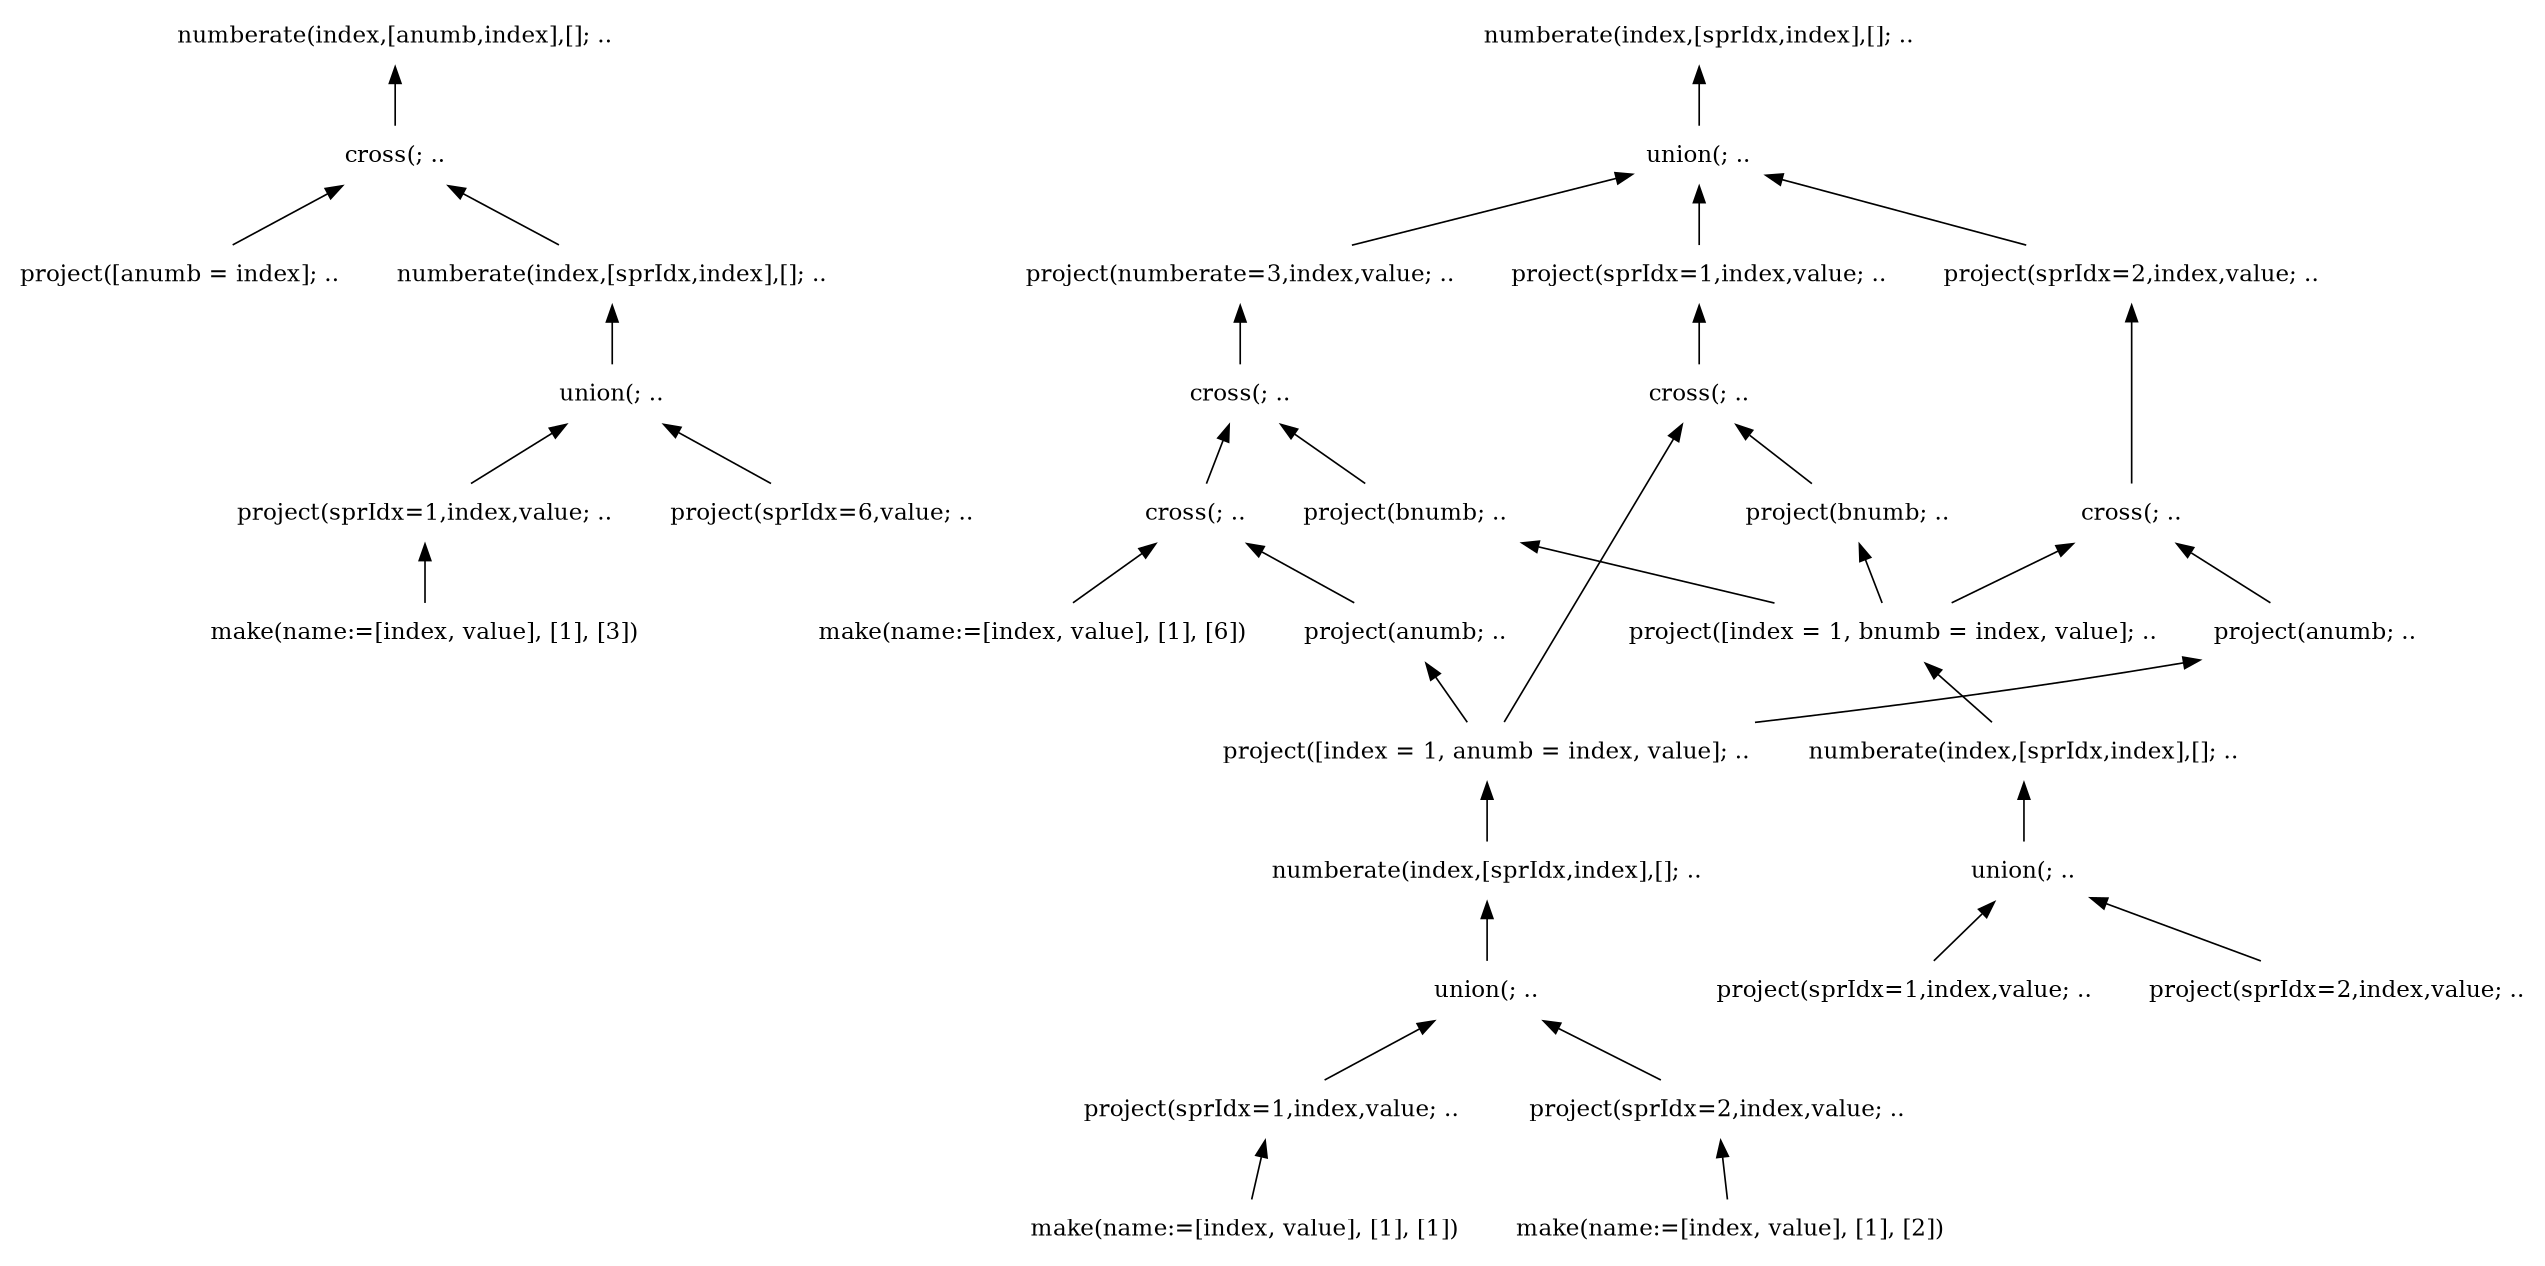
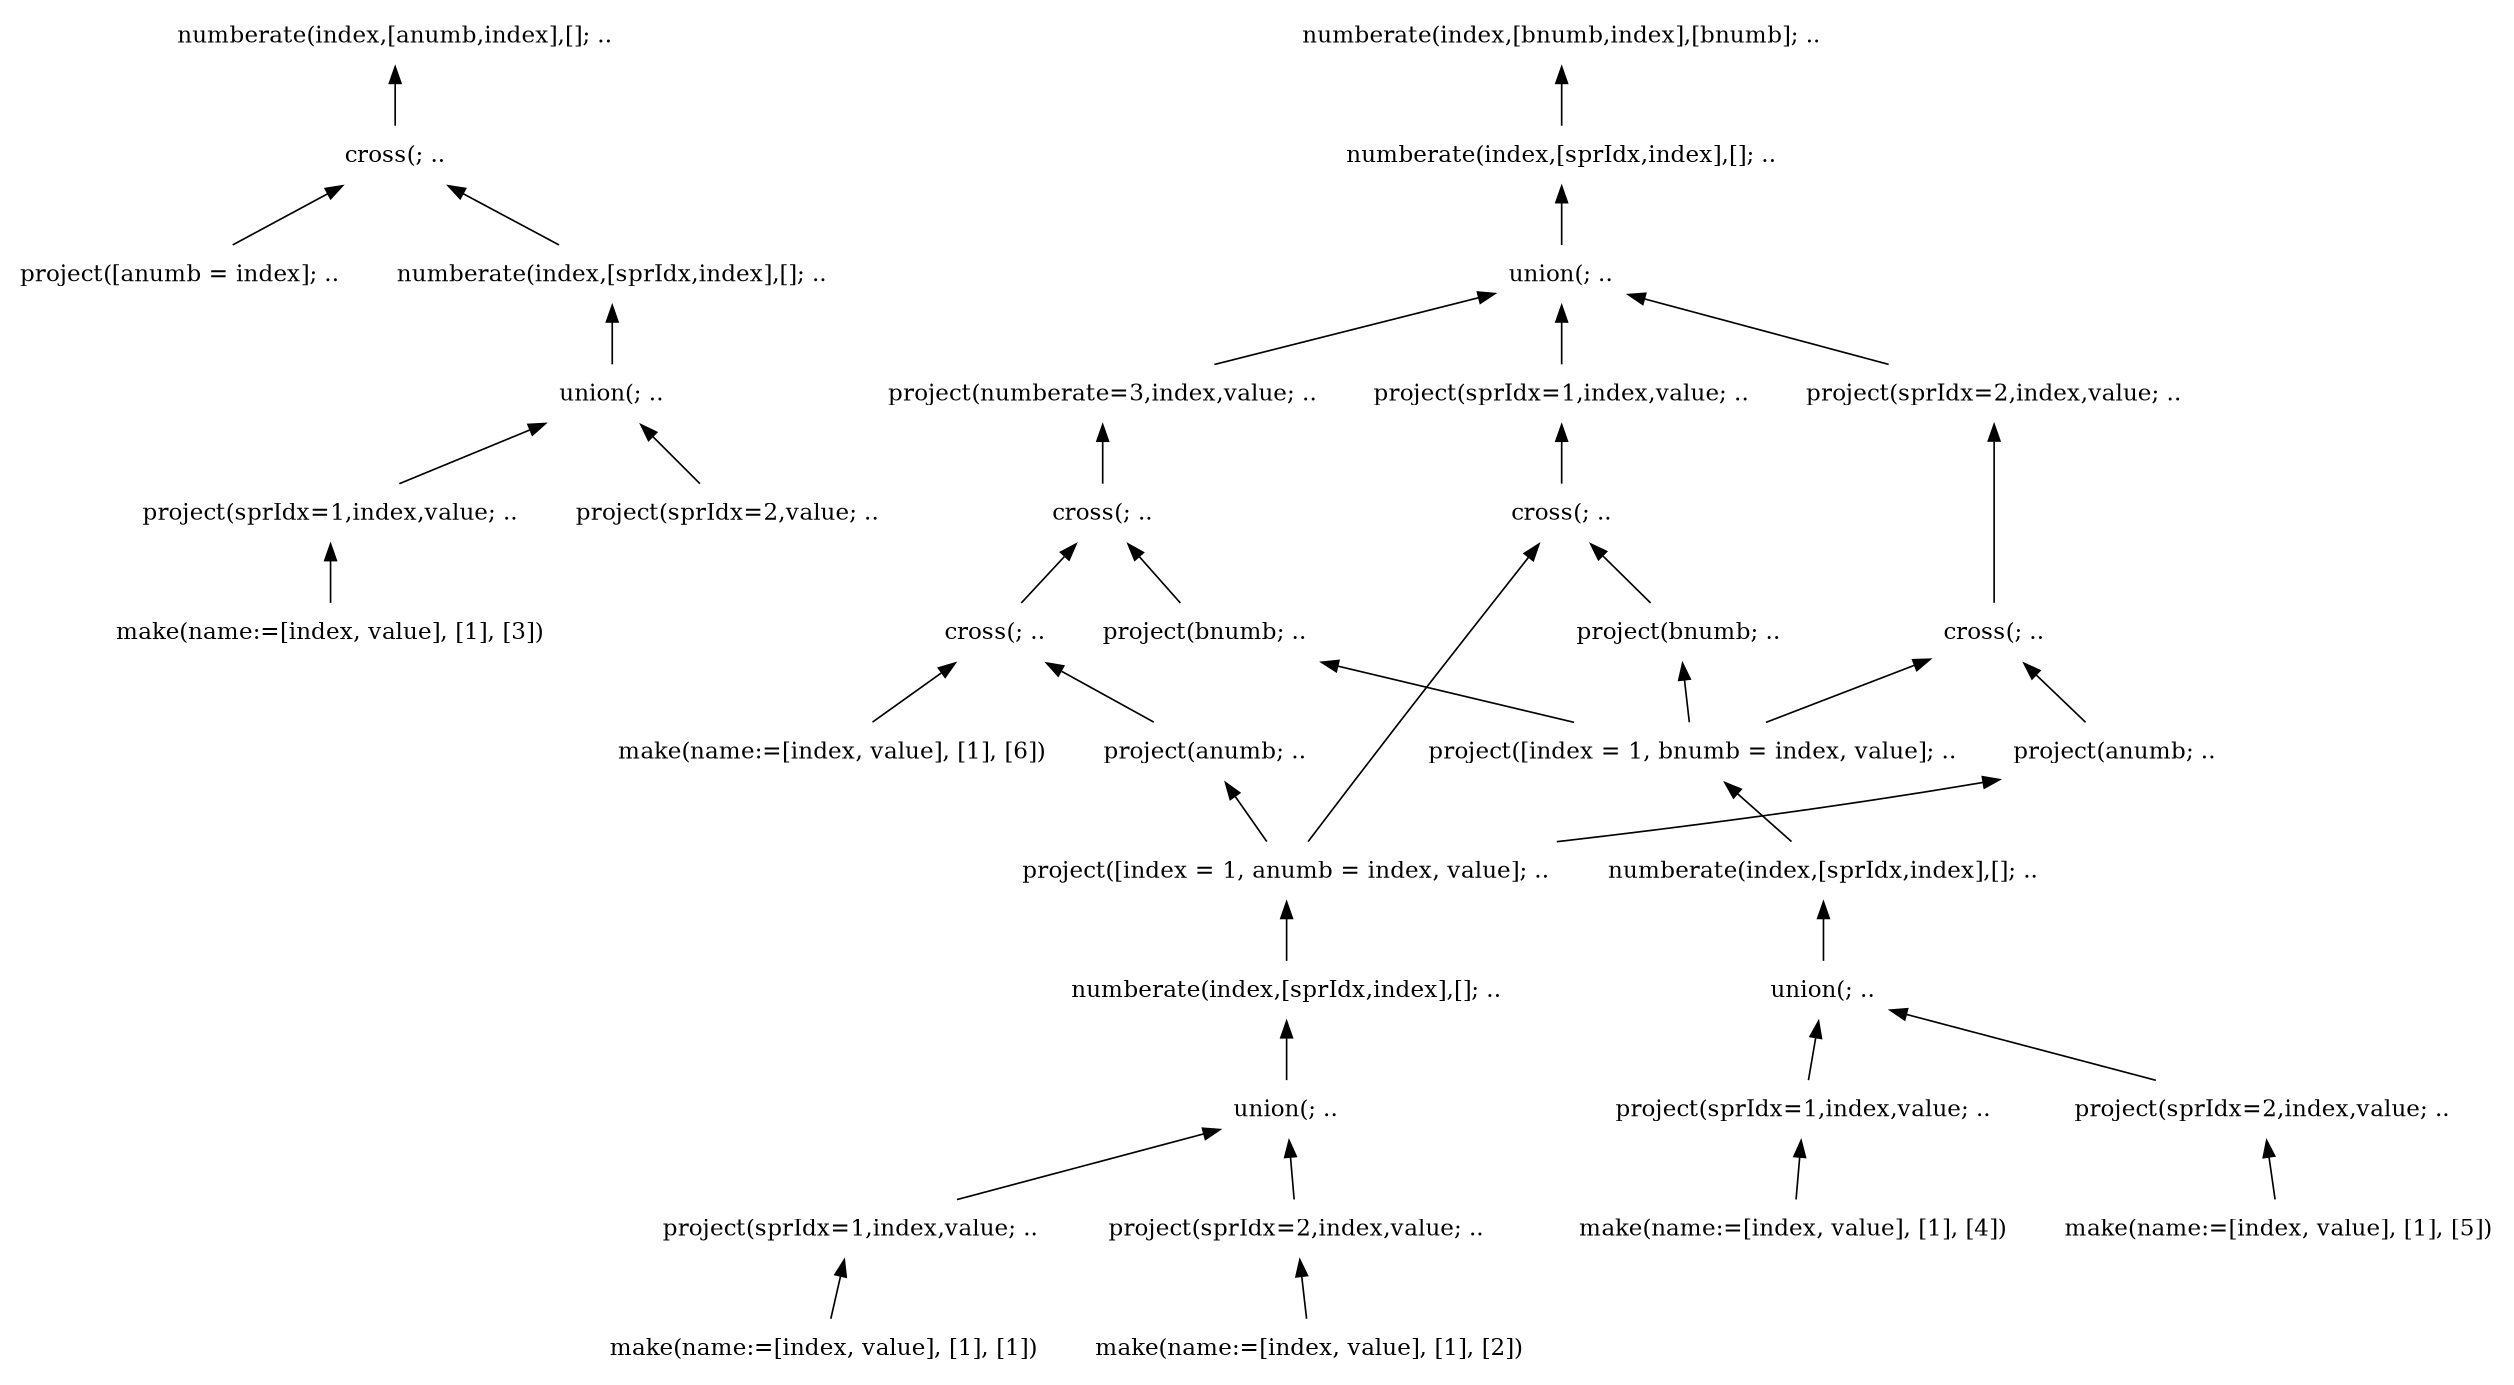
  digraph {
    node [shape=plaintext]
    edge [arrowhead=none arrowtail=normal color=black dir=both fontcolor=black weight=1]
    n1 [label="numberate(index,[anumb,index],[]; .."]
    n2 [label="cross(; .."]
    n3 [label="project([anumb = index]; .."]
    n4 [label="numberate(index,[sprIdx,index],[]; .."]
    n5 [label="union(; .."]
    n6 [label="project([index = 1, anumb = index, value]; .."]
    n7 [label="numberate(index,[sprIdx,index],[]; .."]
    n8 [label="union(; .."]
    n9 [label="project(sprIdx=1,index,value; .."]
-   n10 [label="project(sprIdx=6,value; .."]
+   n10 [label="project(sprIdx=2,value; .."]
    n11 [label="make(name:=[index, value], [1], [3])"]
+   n12 [label="numberate(index,[bnumb,index],[bnumb]; .."]
    n13 [label="numberate(index,[sprIdx,index],[]; .."]
    n14 [label="union(; .."]
    n15 [label="project(sprIdx=1,index,value; .."]
    n16 [label="project(sprIdx=2,index,value; .."]
    n17 [label="project(numberate=3,index,value; .."]
    n18 [label="cross(; .."]
    n19 [label="cross(; .."]
    n20 [label="cross(; .."]
    n21 [label="project(bnumb; .."]
    n22 [label="project([index = 1, bnumb = index, value]; .."]
    n23 [label="numberate(index,[sprIdx,index],[]; .."]
    n24 [label="union(; .."]
    n25 [label="project(sprIdx=1,index,value; .."]
    n26 [label="project(sprIdx=2,index,value; .."]
+   n27 [label="make(name:=[index, value], [1], [4])"]
+   n28 [label="make(name:=[index, value], [1], [5])"]
    n29 [label="project(anumb; .."]
    n30 [label="project(bnumb; .."]
    n31 [label="cross(; .."]
    n32 [label="project(anumb; .."]
    n33 [label="make(name:=[index, value], [1], [6])"]
    n34 [label="project(sprIdx=1,index,value; .."]
    n35 [label="project(sprIdx=2,index,value; .."]
    n36 [label="make(name:=[index, value], [1], [1])"]
    n37 [label="make(name:=[index, value], [1], [2])"]
    n1 -> n2
    n2 -> n3
    n2 -> n4
    n4 -> n5
    n5 -> n9
    n5 -> n10
    n6 -> n7
    n7 -> n8
    n8 -> n34
    n8 -> n35
    n9 -> n11
+   n12 -> n13
    n13 -> n14
    n14 -> n15
    n14 -> n16
    n14 -> n17
    n15 -> n18
    n16 -> n19
    n17 -> n20
    n18 -> n6
    n18 -> n21
    n19 -> n22
    n19 -> n29
    n20 -> n30
    n20 -> n31
    n21 -> n22
    n22 -> n23
    n23 -> n24
    n24 -> n25
    n24 -> n26
+   n25 -> n27
+   n26 -> n28
    n29 -> n6
    n30 -> n22
    n31 -> n32
    n31 -> n33
    n32 -> n6
    n34 -> n36
    n35 -> n37
  }
